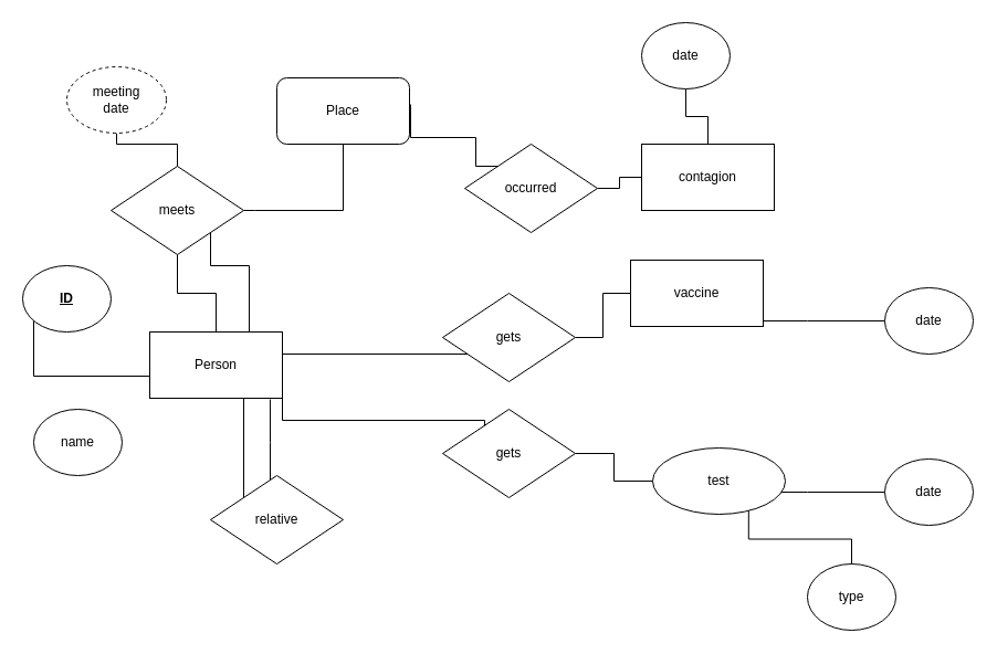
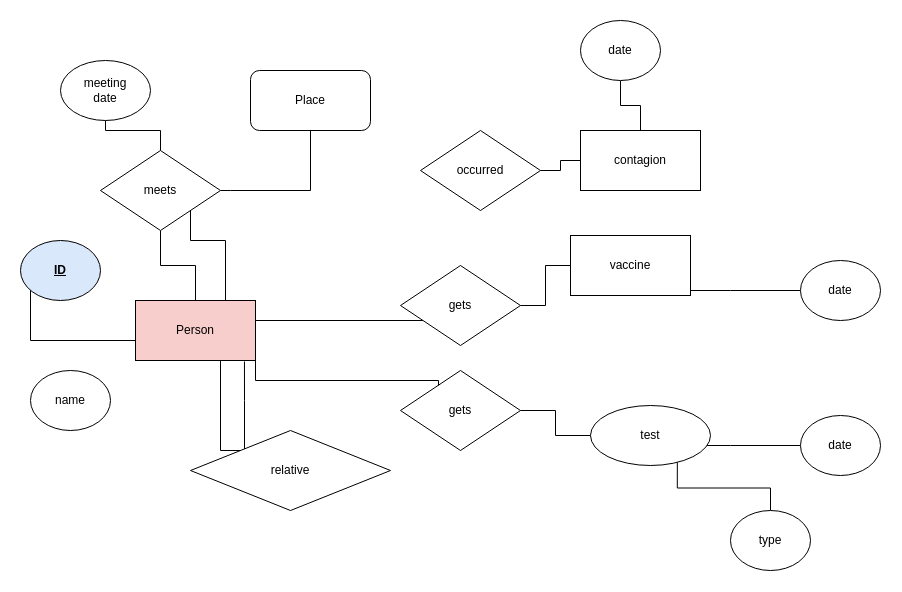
  <mxCell id="0" />
  <mxCell id="1" parent="0" />
  <mxCell id="2" value="" style="edgeStyle=orthogonalEdgeStyle;rounded=0;orthogonalLoop=1;jettySize=auto;html=1;startArrow=none;startFill=0;endArrow=none;endFill=0;" edge="1" parent="1" source="3" target="4"><mxGeometry relative="1" as="geometry" /></mxCell>
- <mxCell id="3" value="Person" style="rounded=0;whiteSpace=wrap;html=1;" vertex="1" parent="1"><mxGeometry x="135" y="300" width="120" height="60" as="geometry" /></mxCell>
+ <mxCell id="3" value="Person" style="rounded=0;whiteSpace=wrap;html=1;fillColor=#f8cecc;" vertex="1" parent="1"><mxGeometry x="135" y="300" width="120" height="60" as="geometry" /></mxCell>
  <mxCell id="4" value="meets" style="rhombus;whiteSpace=wrap;html=1;" vertex="1" parent="1"><mxGeometry x="100" y="150" width="120" height="80" as="geometry" /></mxCell>
  <mxCell id="5" style="edgeStyle=orthogonalEdgeStyle;rounded=0;orthogonalLoop=1;jettySize=auto;html=1;exitX=0.5;exitY=1;exitDx=0;exitDy=0;" edge="1" parent="1" source="4" target="4"><mxGeometry relative="1" as="geometry" /></mxCell>
  <mxCell id="6" value="" style="edgeStyle=orthogonalEdgeStyle;rounded=0;orthogonalLoop=1;jettySize=auto;html=1;entryX=0.5;entryY=0;entryDx=0;entryDy=0;endArrow=none;endFill=0;startArrow=none;startFill=0;" edge="1" parent="1" source="7" target="4"><mxGeometry relative="1" as="geometry"><Array as="points"><mxPoint x="160" y="130" /></Array></mxGeometry></mxCell>
- <mxCell id="7" value="meeting&lt;br&gt;date" style="ellipse;whiteSpace=wrap;html=1;dashed=1;" vertex="1" parent="1"><mxGeometry x="60" y="60" width="90" height="60" as="geometry" /></mxCell>
+ <mxCell id="7" value="meeting&lt;br&gt;date" style="ellipse;whiteSpace=wrap;html=1;" vertex="1" parent="1"><mxGeometry x="60" y="60" width="90" height="60" as="geometry" /></mxCell>
  <mxCell id="8" value="" style="edgeStyle=orthogonalEdgeStyle;rounded=0;orthogonalLoop=1;jettySize=auto;html=1;startArrow=none;startFill=0;endArrow=none;endFill=0;" edge="1" parent="1" source="9" target="4"><mxGeometry relative="1" as="geometry"><Array as="points"><mxPoint x="230" y="190" /><mxPoint x="230" y="190" /></Array></mxGeometry></mxCell>
  <mxCell id="9" value="Place" style="whiteSpace=wrap;html=1;rounded=1;" vertex="1" parent="1"><mxGeometry x="250" y="70" width="120" height="60" as="geometry" /></mxCell>
- <mxCell id="10" value="&lt;b&gt;&lt;u&gt;ID&lt;/u&gt;&lt;/b&gt;" style="ellipse;whiteSpace=wrap;html=1;" vertex="1" parent="1"><mxGeometry x="20" y="240" width="80" height="60" as="geometry" /></mxCell>
+ <mxCell id="10" value="&lt;b&gt;&lt;u&gt;ID&lt;/u&gt;&lt;/b&gt;" style="ellipse;whiteSpace=wrap;html=1;fillColor=#dae8fc;" vertex="1" parent="1"><mxGeometry x="20" y="240" width="80" height="60" as="geometry" /></mxCell>
  <mxCell id="11" value="" style="endArrow=none;html=1;rounded=0;edgeStyle=orthogonalEdgeStyle;endFill=0;" edge="1" parent="1" source="10"><mxGeometry width="50" height="50" relative="1" as="geometry"><mxPoint x="45" y="400" as="sourcePoint" /><mxPoint x="135" y="340" as="targetPoint" /><Array as="points"><mxPoint x="30" y="340" /></Array></mxGeometry></mxCell>
  <mxCell id="12" value="name" style="ellipse;whiteSpace=wrap;html=1;" vertex="1" parent="1"><mxGeometry x="30" y="370" width="80" height="60" as="geometry" /></mxCell>
- <mxCell id="13" value="relative" style="rhombus;whiteSpace=wrap;html=1;" vertex="1" parent="1"><mxGeometry x="190" y="430" width="120" height="80" as="geometry" /></mxCell>
+ <mxCell id="13" value="relative" style="rhombus;whiteSpace=wrap;html=1;" vertex="1" parent="1"><mxGeometry x="190" y="430" width="200" height="80" as="geometry" /></mxCell>
  <mxCell id="14" style="edgeStyle=orthogonalEdgeStyle;rounded=0;orthogonalLoop=1;jettySize=auto;html=1;exitX=0.5;exitY=1;exitDx=0;exitDy=0;" edge="1" parent="1" source="13" target="13"><mxGeometry relative="1" as="geometry" /></mxCell>
  <mxCell id="15" value="" style="endArrow=none;html=1;rounded=0;edgeStyle=orthogonalEdgeStyle;entryX=0.75;entryY=1;entryDx=0;entryDy=0;endFill=0;exitX=0;exitY=0;exitDx=0;exitDy=0;" edge="1" parent="1" source="13" target="3"><mxGeometry width="50" height="50" relative="1" as="geometry"><mxPoint x="220" y="440" as="sourcePoint" /><mxPoint x="265" y="340" as="targetPoint" /><Array as="points"><mxPoint x="220" y="360" /></Array></mxGeometry></mxCell>
- <mxCell id="16" value="" style="edgeStyle=orthogonalEdgeStyle;rounded=0;orthogonalLoop=1;jettySize=auto;html=1;startArrow=none;startFill=0;endArrow=none;endFill=0;exitX=0;exitY=0;exitDx=0;exitDy=0;entryX=1.008;entryY=0.4;entryDx=0;entryDy=0;entryPerimeter=0;" edge="1" parent="1" source="31" target="9"><mxGeometry relative="1" as="geometry"><mxPoint x="500" y="160" as="targetPoint" /><Array as="points"><mxPoint x="430" y="150" /><mxPoint x="430" y="124" /></Array></mxGeometry></mxCell>
  <mxCell id="17" value="contagion" style="rounded=0;whiteSpace=wrap;html=1;" vertex="1" parent="1"><mxGeometry x="580" y="130" width="120" height="60" as="geometry" /></mxCell>
  <mxCell id="18" value="" style="edgeStyle=orthogonalEdgeStyle;rounded=0;orthogonalLoop=1;jettySize=auto;html=1;startArrow=none;startFill=0;endArrow=none;endFill=0;" edge="1" parent="1" source="19" target="17"><mxGeometry relative="1" as="geometry" /></mxCell>
  <mxCell id="19" value="date" style="ellipse;whiteSpace=wrap;html=1;" vertex="1" parent="1"><mxGeometry x="580" y="20" width="80" height="60" as="geometry" /></mxCell>
  <mxCell id="20" value="vaccine" style="rounded=0;whiteSpace=wrap;html=1;" vertex="1" parent="1"><mxGeometry x="570" y="235" width="120" height="60" as="geometry" /></mxCell>
  <mxCell id="21" value="" style="edgeStyle=orthogonalEdgeStyle;rounded=0;orthogonalLoop=1;jettySize=auto;html=1;startArrow=none;startFill=0;endArrow=none;endFill=0;" edge="1" parent="1" source="22" target="20"><mxGeometry relative="1" as="geometry"><Array as="points"><mxPoint x="730" y="290" /><mxPoint x="730" y="290" /></Array></mxGeometry></mxCell>
  <mxCell id="22" value="date" style="ellipse;whiteSpace=wrap;html=1;" vertex="1" parent="1"><mxGeometry x="800" y="260" width="80" height="60" as="geometry" /></mxCell>
  <mxCell id="23" value="" style="edgeStyle=orthogonalEdgeStyle;rounded=0;orthogonalLoop=1;jettySize=auto;html=1;startArrow=none;startFill=0;endArrow=none;endFill=0;entryX=1;entryY=1;entryDx=0;entryDy=0;exitX=0.75;exitY=0;exitDx=0;exitDy=0;" edge="1" parent="1" source="3" target="4"><mxGeometry relative="1" as="geometry"><mxPoint x="205" y="310" as="sourcePoint" /><mxPoint x="170" y="240" as="targetPoint" /><Array as="points"><mxPoint x="225" y="240" /><mxPoint x="190" y="240" /></Array></mxGeometry></mxCell>
  <mxCell id="24" value="" style="endArrow=none;html=1;rounded=0;edgeStyle=orthogonalEdgeStyle;entryX=0.908;entryY=1.017;entryDx=0;entryDy=0;endFill=0;entryPerimeter=0;" edge="1" parent="1" source="13" target="3"><mxGeometry width="50" height="50" relative="1" as="geometry"><mxPoint x="360" y="340" as="sourcePoint" /><mxPoint x="265" y="315" as="targetPoint" /><Array as="points"><mxPoint x="244" y="400" /><mxPoint x="244" y="400" /></Array></mxGeometry></mxCell>
  <mxCell id="25" value="test" style="ellipse;whiteSpace=wrap;html=1;" vertex="1" parent="1"><mxGeometry x="590" y="405" width="120" height="60" as="geometry" /></mxCell>
  <mxCell id="26" value="" style="edgeStyle=orthogonalEdgeStyle;rounded=0;orthogonalLoop=1;jettySize=auto;html=1;startArrow=none;startFill=0;endArrow=none;endFill=0;" edge="1" parent="1" source="27" target="25"><mxGeometry relative="1" as="geometry"><Array as="points"><mxPoint x="730" y="445" /><mxPoint x="730" y="445" /></Array></mxGeometry></mxCell>
  <mxCell id="27" value="date" style="ellipse;whiteSpace=wrap;html=1;" vertex="1" parent="1"><mxGeometry x="800" y="415" width="80" height="60" as="geometry" /></mxCell>
  <mxCell id="28" value="type" style="ellipse;whiteSpace=wrap;html=1;" vertex="1" parent="1"><mxGeometry x="730" y="510" width="80" height="60" as="geometry" /></mxCell>
  <mxCell id="29" value="" style="edgeStyle=orthogonalEdgeStyle;rounded=0;orthogonalLoop=1;jettySize=auto;html=1;startArrow=none;startFill=0;endArrow=none;endFill=0;entryX=0.75;entryY=1;entryDx=0;entryDy=0;exitX=0.5;exitY=0;exitDx=0;exitDy=0;" edge="1" parent="1" source="28" target="25"><mxGeometry relative="1" as="geometry"><mxPoint x="810" y="455" as="sourcePoint" /><mxPoint x="720" y="445" as="targetPoint" /></mxGeometry></mxCell>
  <mxCell id="30" value="" style="edgeStyle=orthogonalEdgeStyle;rounded=0;orthogonalLoop=1;jettySize=auto;html=1;startArrow=none;startFill=0;endArrow=none;endFill=0;" edge="1" parent="1" source="31" target="17"><mxGeometry relative="1" as="geometry" /></mxCell>
  <mxCell id="31" value="occurred" style="rhombus;whiteSpace=wrap;html=1;" vertex="1" parent="1"><mxGeometry x="420" y="130" width="120" height="80" as="geometry" /></mxCell>
  <mxCell id="32" value="" style="edgeStyle=orthogonalEdgeStyle;rounded=0;orthogonalLoop=1;jettySize=auto;html=1;startArrow=none;startFill=0;endArrow=none;endFill=0;" edge="1" parent="1" source="33" target="20"><mxGeometry relative="1" as="geometry" /></mxCell>
  <mxCell id="33" value="gets" style="rhombus;whiteSpace=wrap;html=1;" vertex="1" parent="1"><mxGeometry x="400" y="265" width="120" height="80" as="geometry" /></mxCell>
  <mxCell id="34" value="" style="edgeStyle=orthogonalEdgeStyle;rounded=0;orthogonalLoop=1;jettySize=auto;html=1;startArrow=none;startFill=0;endArrow=none;endFill=0;entryX=1;entryY=0.5;entryDx=0;entryDy=0;" edge="1" parent="1" source="33" target="3"><mxGeometry relative="1" as="geometry"><mxPoint x="360" y="170" as="sourcePoint" /><mxPoint x="230" y="200" as="targetPoint" /><Array as="points"><mxPoint x="255" y="320" /></Array></mxGeometry></mxCell>
  <mxCell id="35" value="" style="edgeStyle=orthogonalEdgeStyle;rounded=0;orthogonalLoop=1;jettySize=auto;html=1;startArrow=none;startFill=0;endArrow=none;endFill=0;" edge="1" parent="1" source="36" target="25"><mxGeometry relative="1" as="geometry" /></mxCell>
  <mxCell id="36" value="gets" style="rhombus;whiteSpace=wrap;html=1;" vertex="1" parent="1"><mxGeometry x="400" y="370" width="120" height="80" as="geometry" /></mxCell>
  <mxCell id="37" value="" style="edgeStyle=orthogonalEdgeStyle;rounded=0;orthogonalLoop=1;jettySize=auto;html=1;startArrow=none;startFill=0;endArrow=none;endFill=0;entryX=1;entryY=0.75;entryDx=0;entryDy=0;exitX=0.317;exitY=0.188;exitDx=0;exitDy=0;exitPerimeter=0;" edge="1" parent="1" source="36" target="3"><mxGeometry relative="1" as="geometry"><mxPoint x="433.75" y="370" as="sourcePoint" /><mxPoint x="266.25" y="380" as="targetPoint" /><Array as="points"><mxPoint x="438" y="380" /><mxPoint x="255" y="380" /></Array></mxGeometry></mxCell>
